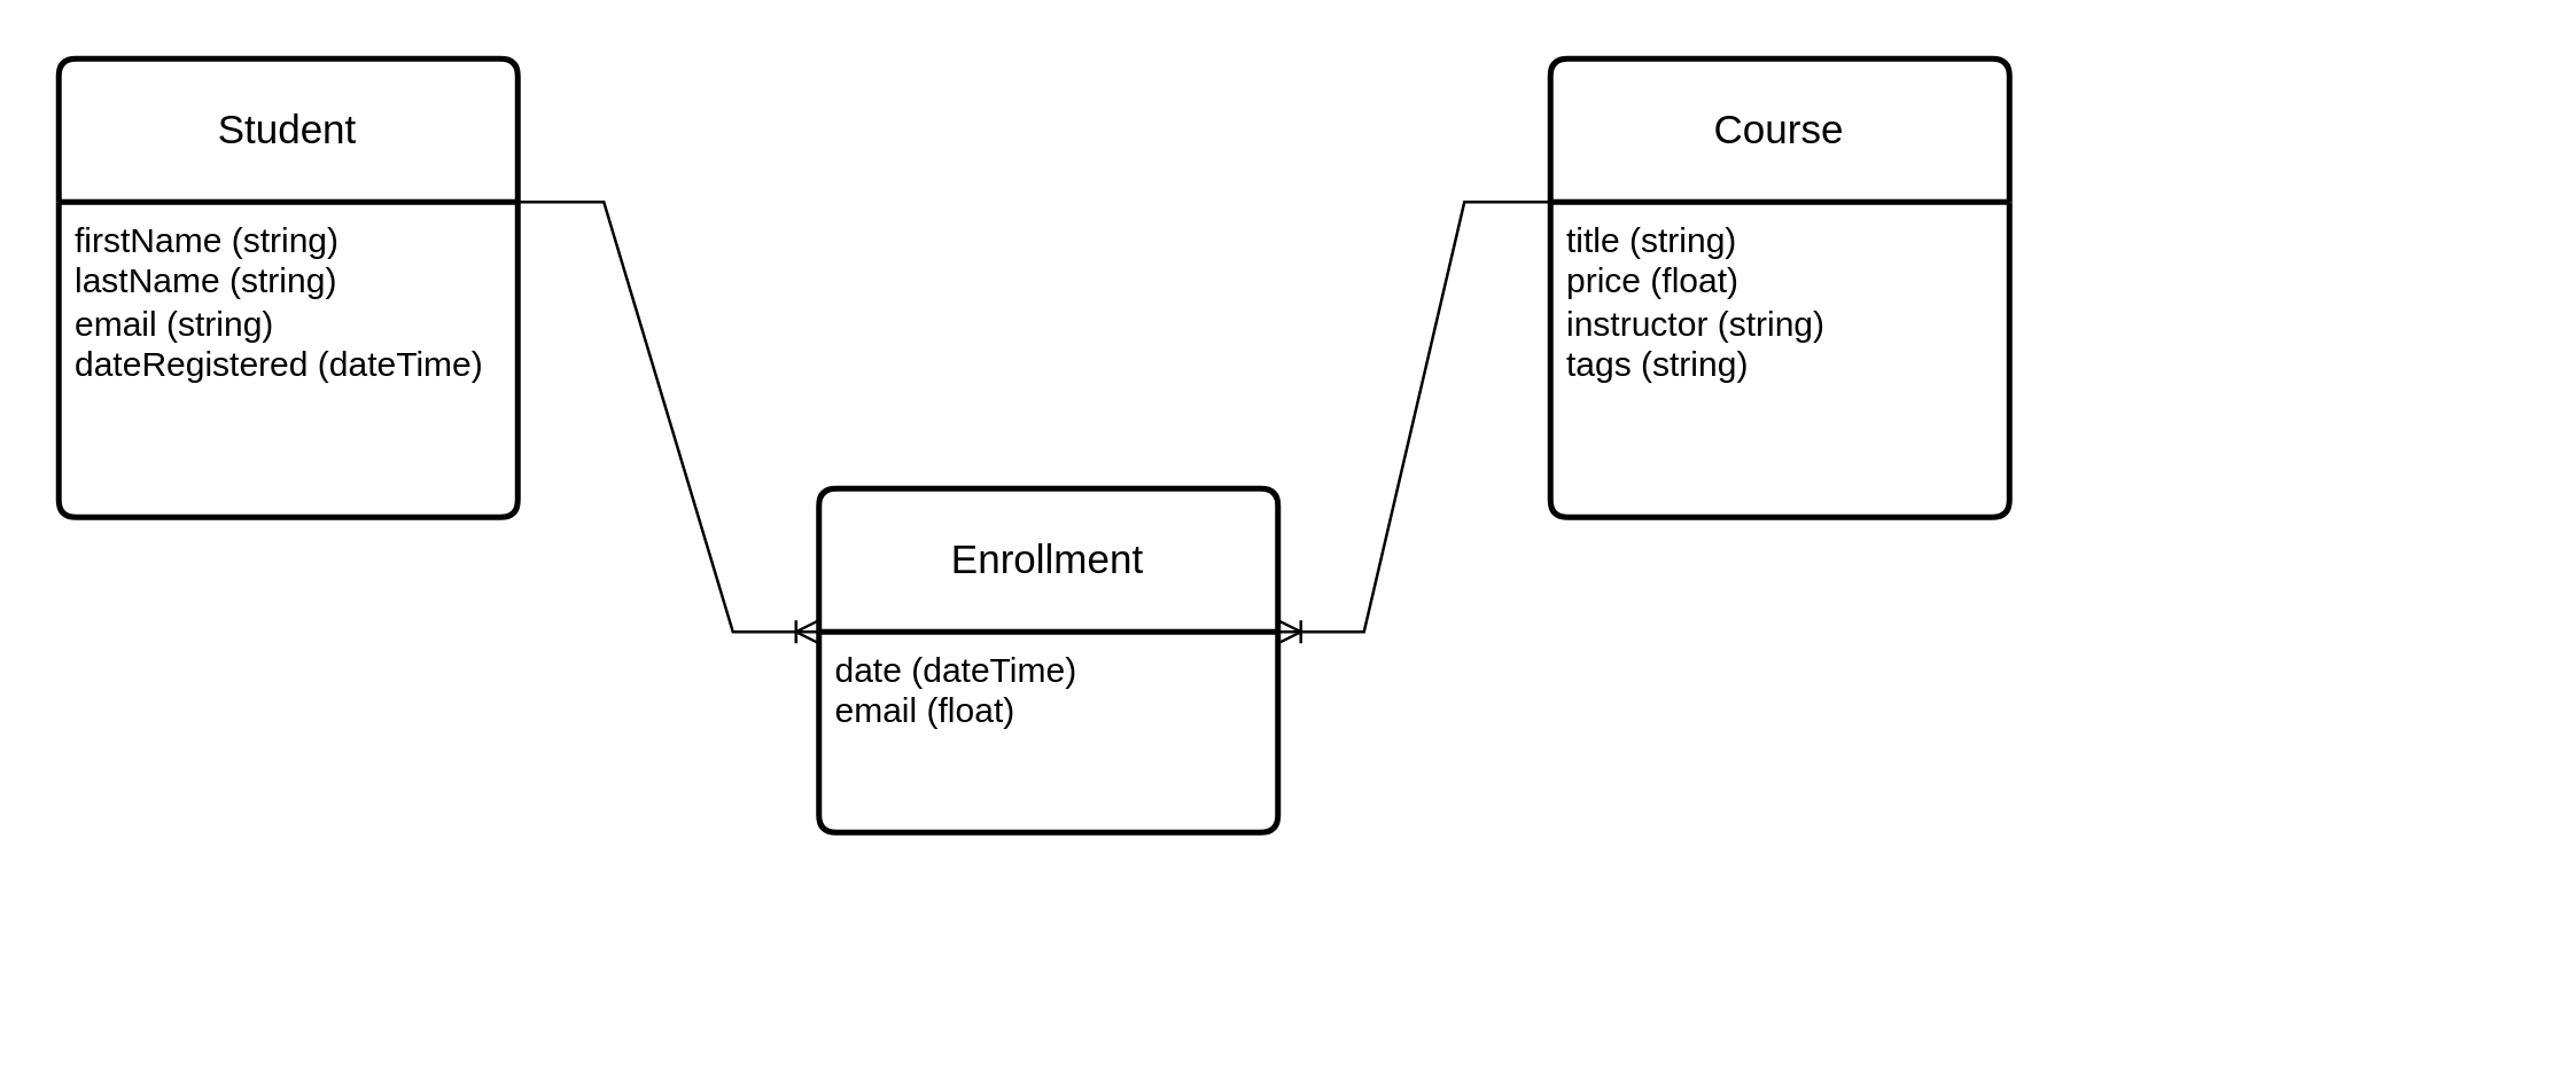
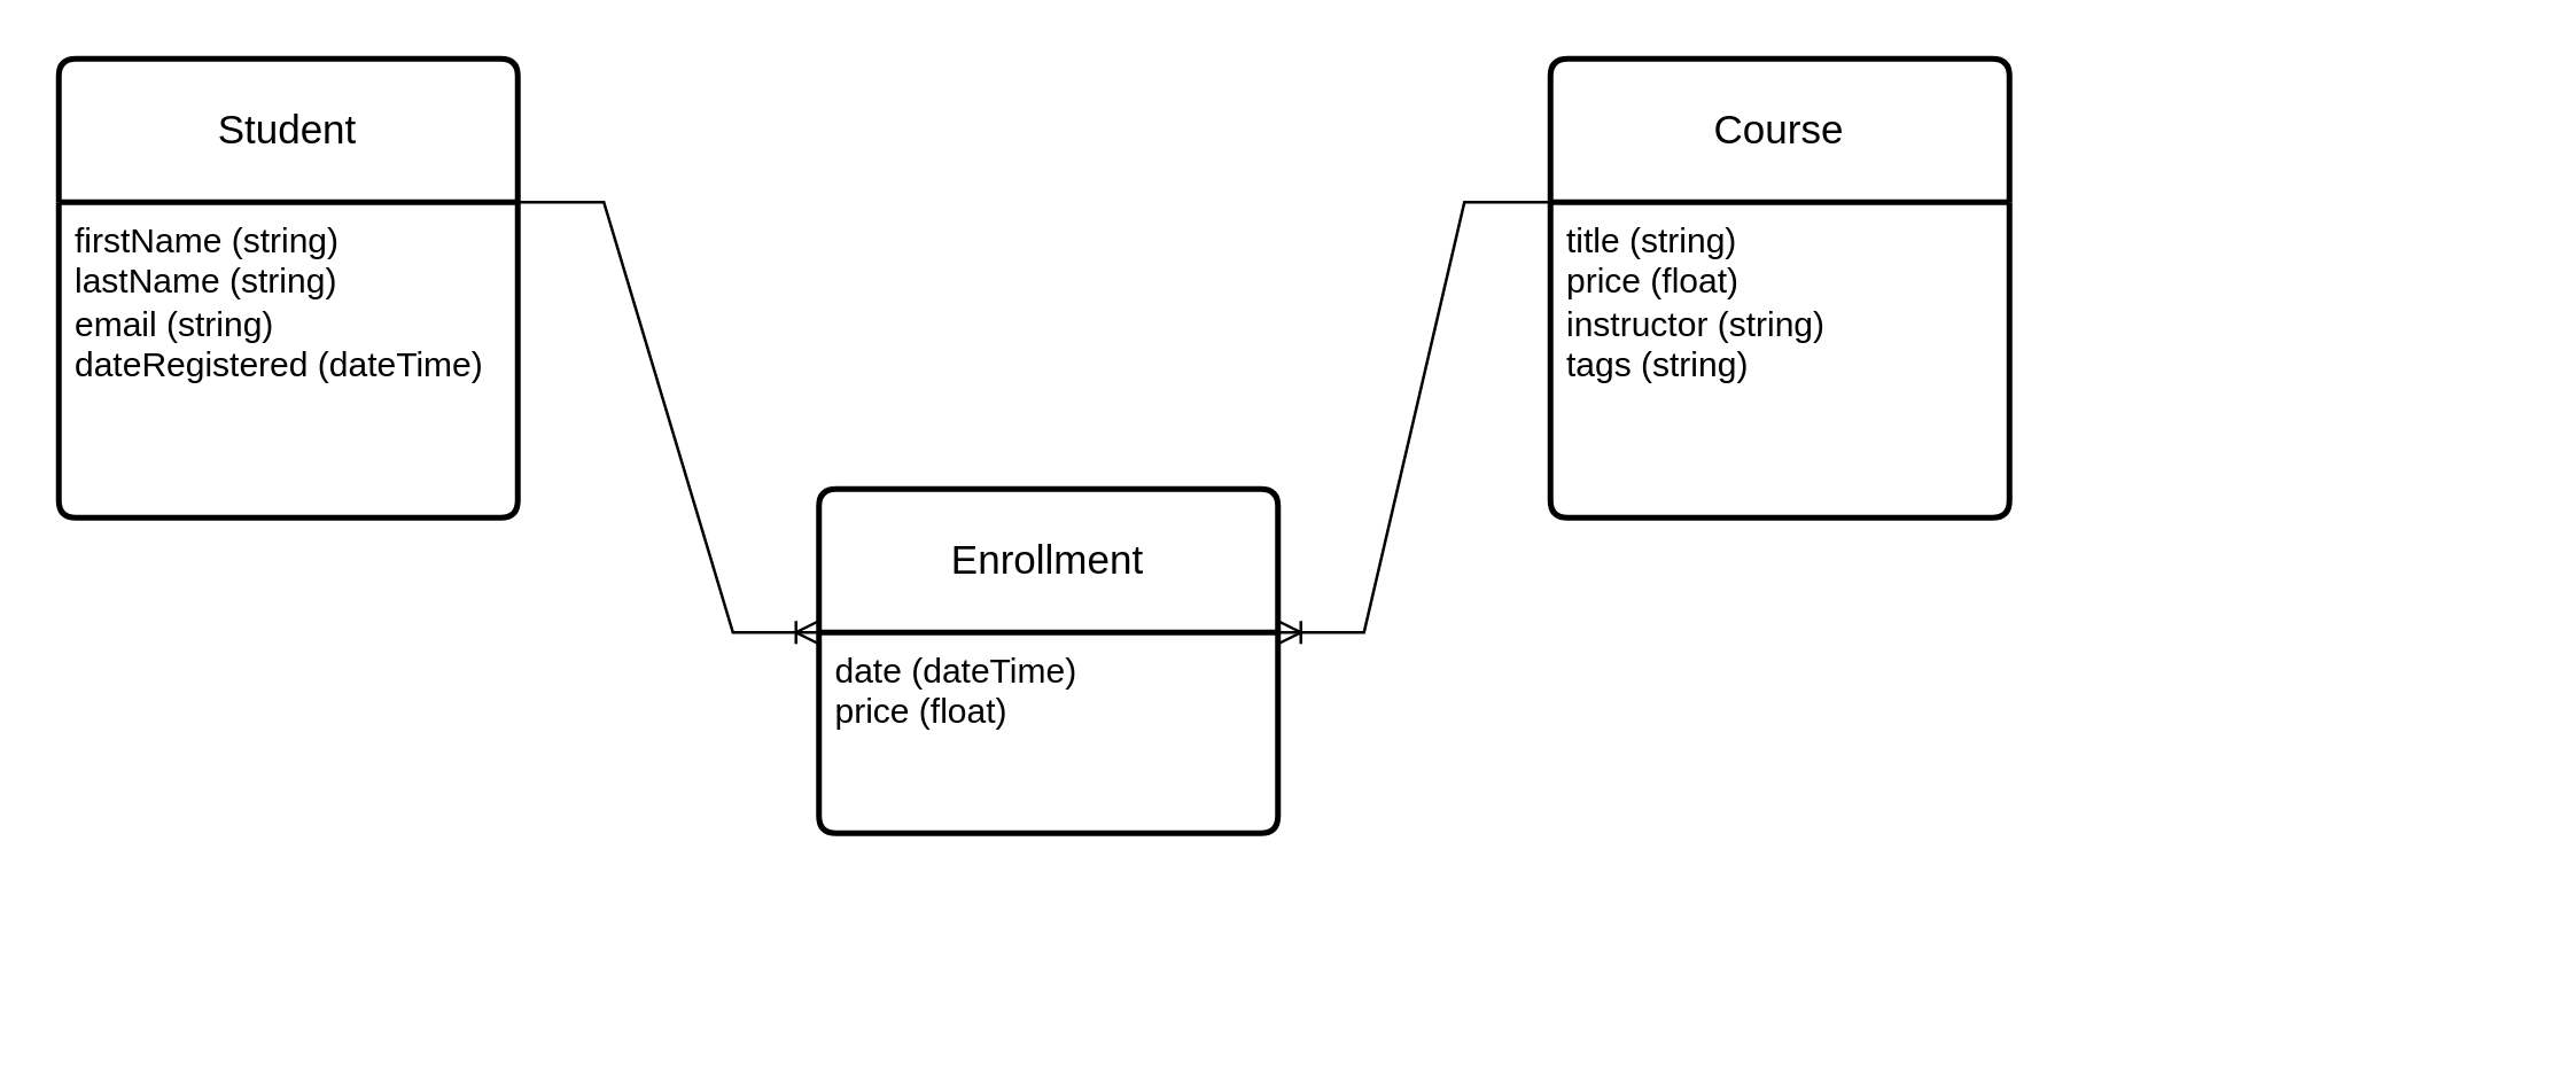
  <mxCell id="0" />
  <mxCell id="1" parent="0" />
  <mxCell id="2" value="Student" style="swimlane;childLayout=stackLayout;horizontal=1;startSize=50;horizontalStack=0;rounded=1;fontSize=14;fontStyle=0;strokeWidth=2;resizeParent=0;resizeLast=1;shadow=0;dashed=0;align=center;arcSize=4;whiteSpace=wrap;html=1;" vertex="1" parent="1"><mxGeometry x="20" y="20" width="160" height="160" as="geometry" /></mxCell>
  <mxCell id="3" value="firstName (string)&lt;div&gt;lastName (string)&lt;br&gt;&lt;div&gt;email (string)&lt;/div&gt;&lt;div&gt;dateRegistered (dateTime)&lt;/div&gt;&lt;/div&gt;" style="align=left;strokeColor=none;fillColor=none;spacingLeft=4;spacingRight=4;fontSize=12;verticalAlign=top;resizable=0;rotatable=0;part=1;html=1;whiteSpace=wrap;" vertex="1" parent="2"><mxGeometry y="50" width="160" height="110" as="geometry" /></mxCell>
  <mxCell id="4" value="Course" style="swimlane;childLayout=stackLayout;horizontal=1;startSize=50;horizontalStack=0;rounded=1;fontSize=14;fontStyle=0;strokeWidth=2;resizeParent=0;resizeLast=1;shadow=0;dashed=0;align=center;arcSize=4;whiteSpace=wrap;html=1;" vertex="1" parent="1"><mxGeometry x="540" y="20" width="160" height="160" as="geometry" /></mxCell>
  <mxCell id="5" value="title (string)&lt;div&gt;price (float)&lt;/div&gt;&lt;div&gt;instructor (string)&lt;/div&gt;&lt;div&gt;tags (string)&lt;/div&gt;" style="align=left;strokeColor=none;fillColor=none;spacingLeft=4;spacingRight=4;fontSize=12;verticalAlign=top;resizable=0;rotatable=0;part=1;html=1;whiteSpace=wrap;" vertex="1" parent="4"><mxGeometry y="50" width="160" height="110" as="geometry" /></mxCell>
  <mxCell id="6" value="Enrollment" style="swimlane;childLayout=stackLayout;horizontal=1;startSize=50;horizontalStack=0;rounded=1;fontSize=14;fontStyle=0;strokeWidth=2;resizeParent=0;resizeLast=1;shadow=0;dashed=0;align=center;arcSize=4;whiteSpace=wrap;html=1;" vertex="1" parent="1"><mxGeometry x="285" y="170" width="160" height="120" as="geometry" /></mxCell>
- <mxCell id="7" value="date (dateTime)&lt;div&gt;email (float)&lt;/div&gt;" style="align=left;strokeColor=none;fillColor=none;spacingLeft=4;spacingRight=4;fontSize=12;verticalAlign=top;resizable=0;rotatable=0;part=1;html=1;whiteSpace=wrap;" vertex="1" parent="6"><mxGeometry y="50" width="160" height="70" as="geometry" /></mxCell>
+ <mxCell id="7" value="date (dateTime)&lt;div&gt;price (float)&lt;/div&gt;" style="align=left;strokeColor=none;fillColor=none;spacingLeft=4;spacingRight=4;fontSize=12;verticalAlign=top;resizable=0;rotatable=0;part=1;html=1;whiteSpace=wrap;" vertex="1" parent="6"><mxGeometry y="50" width="160" height="70" as="geometry" /></mxCell>
  <mxCell id="8" value="" style="edgeStyle=entityRelationEdgeStyle;fontSize=12;html=1;endArrow=ERoneToMany;rounded=0;exitX=1;exitY=0;exitDx=0;exitDy=0;entryX=0;entryY=0;entryDx=0;entryDy=0;" edge="1" parent="1" source="3" target="7"><mxGeometry width="100" height="100" relative="1" as="geometry"><mxPoint x="140" y="300" as="sourcePoint" /><mxPoint x="240" y="200" as="targetPoint" /><Array as="points"><mxPoint x="180" y="60" /><mxPoint x="180" y="70" /></Array></mxGeometry></mxCell>
  <mxCell id="9" value="" style="edgeStyle=entityRelationEdgeStyle;fontSize=12;html=1;endArrow=ERoneToMany;rounded=0;entryX=1;entryY=0;entryDx=0;entryDy=0;exitX=0;exitY=0;exitDx=0;exitDy=0;" edge="1" parent="1" source="5" target="7"><mxGeometry width="100" height="100" relative="1" as="geometry"><mxPoint x="710" y="70" as="sourcePoint" /><mxPoint x="530" y="225" as="targetPoint" /><Array as="points"><mxPoint x="696" y="340" /><mxPoint x="876" y="340" /><mxPoint x="696" y="350" /><mxPoint x="695" y="290" /></Array></mxGeometry></mxCell>
